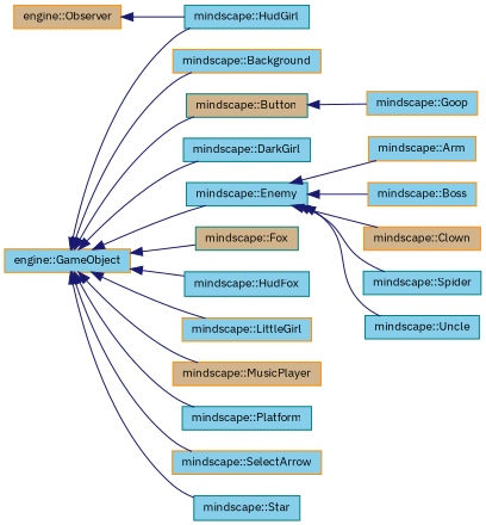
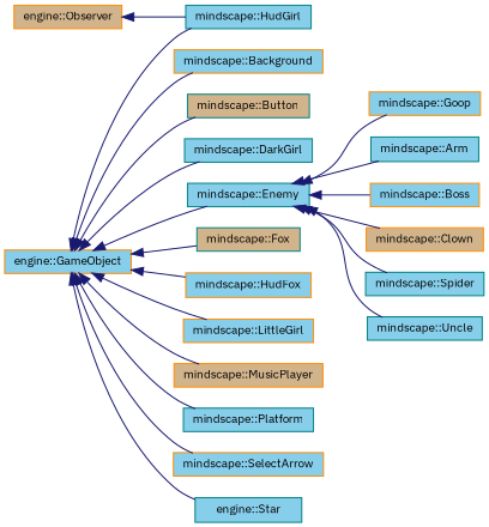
  digraph {
    fontname="IBM Plex Sans"
    rankdir=LR
    node [color=darkorange fillcolor=skyblue fontname="IBM Plex Sans" fontsize=10 shape=record style=filled]
    edge [color=midnightblue dir=back fontname="IBM Plex Sans" fontsize=10 labelfontname=Helvetica labelfontsize=10 style=solid]
    n1 [fillcolor=tan fontcolor=black height=0.2 label="engine::Observer" width=0.4]
    n2 [color=teal height=0.2 label="mindscape::HudGirl" width=0.4]
    n3 [height=0.2 label="engine::GameObject" width=0.4]
    n4 [height=0.2 label="mindscape::Background" width=0.4]
    n5 [color=teal fillcolor=tan height=0.2 label="mindscape::Button" width=0.4]
    n6 [color=teal height=0.2 label="mindscape::DarkGirl" width=0.4]
    n7 [color=teal height=0.2 label="mindscape::Enemy" width=0.4]
    n8 [color=teal fillcolor=tan height=0.2 label="mindscape::Fox" width=0.4]
-   n9 [color=teal height=0.2 label="mindscape::HudFox" width=0.4]
+   n9 [height=0.2 label="mindscape::HudFox" width=0.4]
    n10 [height=0.2 label="mindscape::LittleGirl" width=0.4]
    n11 [fillcolor=tan height=0.2 label="mindscape::MusicPlayer" width=0.4]
    n12 [color=teal height=0.2 label="mindscape::Platform" width=0.4]
    n13 [height=0.2 label="mindscape::SelectArrow" width=0.4]
-   n14 [color=teal height=0.2 label="mindscape::Star" width=0.4]
-   n15 [height=0.2 label="mindscape::Arm" width=0.4]
+   n14 [color=teal height=0.2 label="engine::Star" width=0.4]
+   n15 [color=teal height=0.2 label="mindscape::Arm" width=0.4]
    n16 [height=0.2 label="mindscape::Boss" width=0.4]
    n17 [fillcolor=tan height=0.2 label="mindscape::Clown" width=0.4]
    n18 [height=0.2 label="mindscape::Goop" width=0.4]
    n19 [color=teal height=0.2 label="mindscape::Spider" width=0.4]
    n20 [color=teal height=0.2 label="mindscape::Uncle" width=0.4]
    n1 -> n2
    n3 -> n2
    n3 -> n4
    n3 -> n5
    n3 -> n6
    n3 -> n7
    n3 -> n8
    n3 -> n9
    n3 -> n10
    n3 -> n11
    n3 -> n12
    n3 -> n13
    n3 -> n14
    n7 -> n15
    n7 -> n16
    n7 -> n17
-   n5 -> n18
+   n7 -> n18
    n7 -> n19
    n7 -> n20
  }
